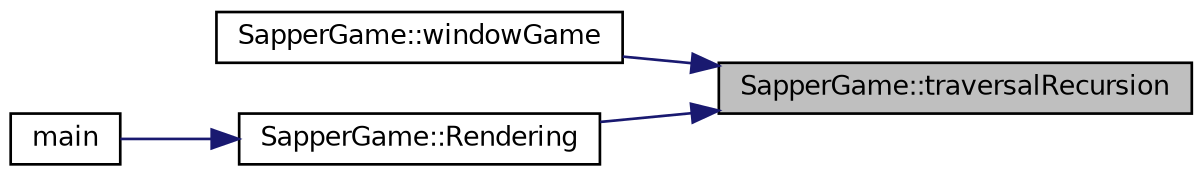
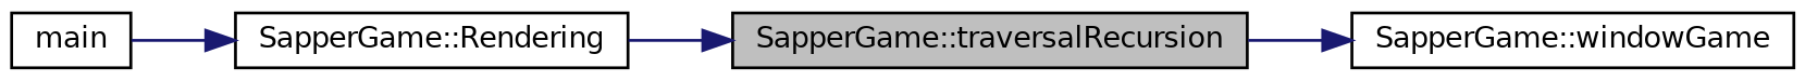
  digraph {
    rankdir=RL
    node [color=black fillcolor=white fontname=Helvetica fontsize=10 shape=record style=filled]
    edge [color=midnightblue dir=back fontname=Helvetica fontsize=10 labelfontname=Helvetica labelfontsize=10 style=solid]
    n1 [fillcolor=grey75 fontcolor=black height=0.2 label="SapperGame::traversalRecursion" width=0.4]
    n2 [height=0.2 label="SapperGame::windowGame" width=0.4]
    n3 [height=0.2 label="SapperGame::Rendering" width=0.4]
    n4 [height=0.2 label=main width=0.4]
-   n1 -> n2
+   n2 -> n1
    n1 -> n3
    n3 -> n4
  }
